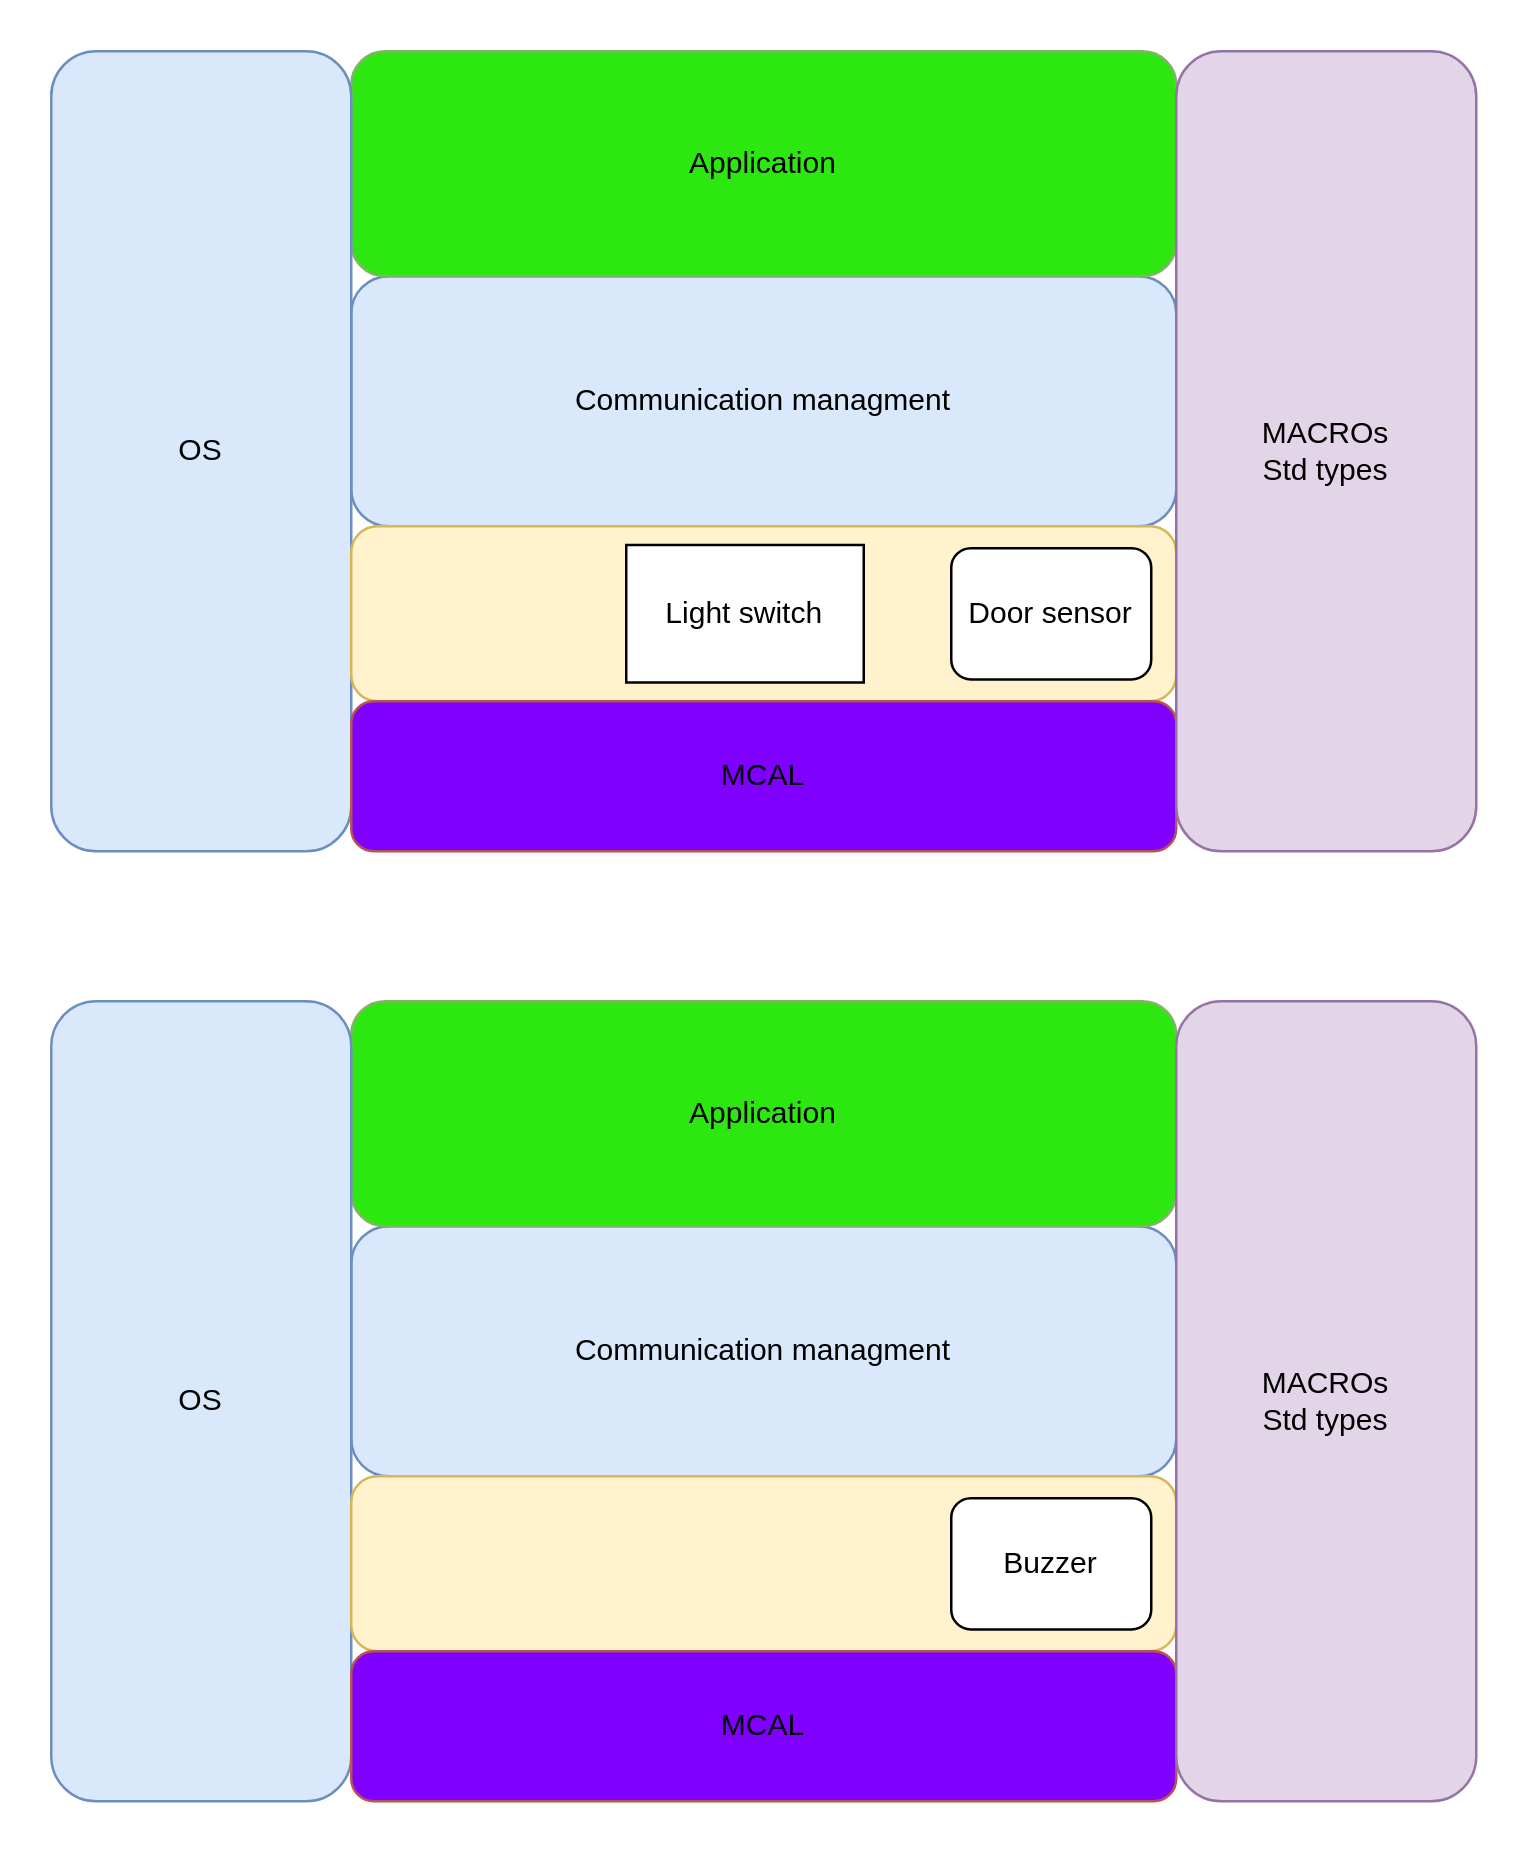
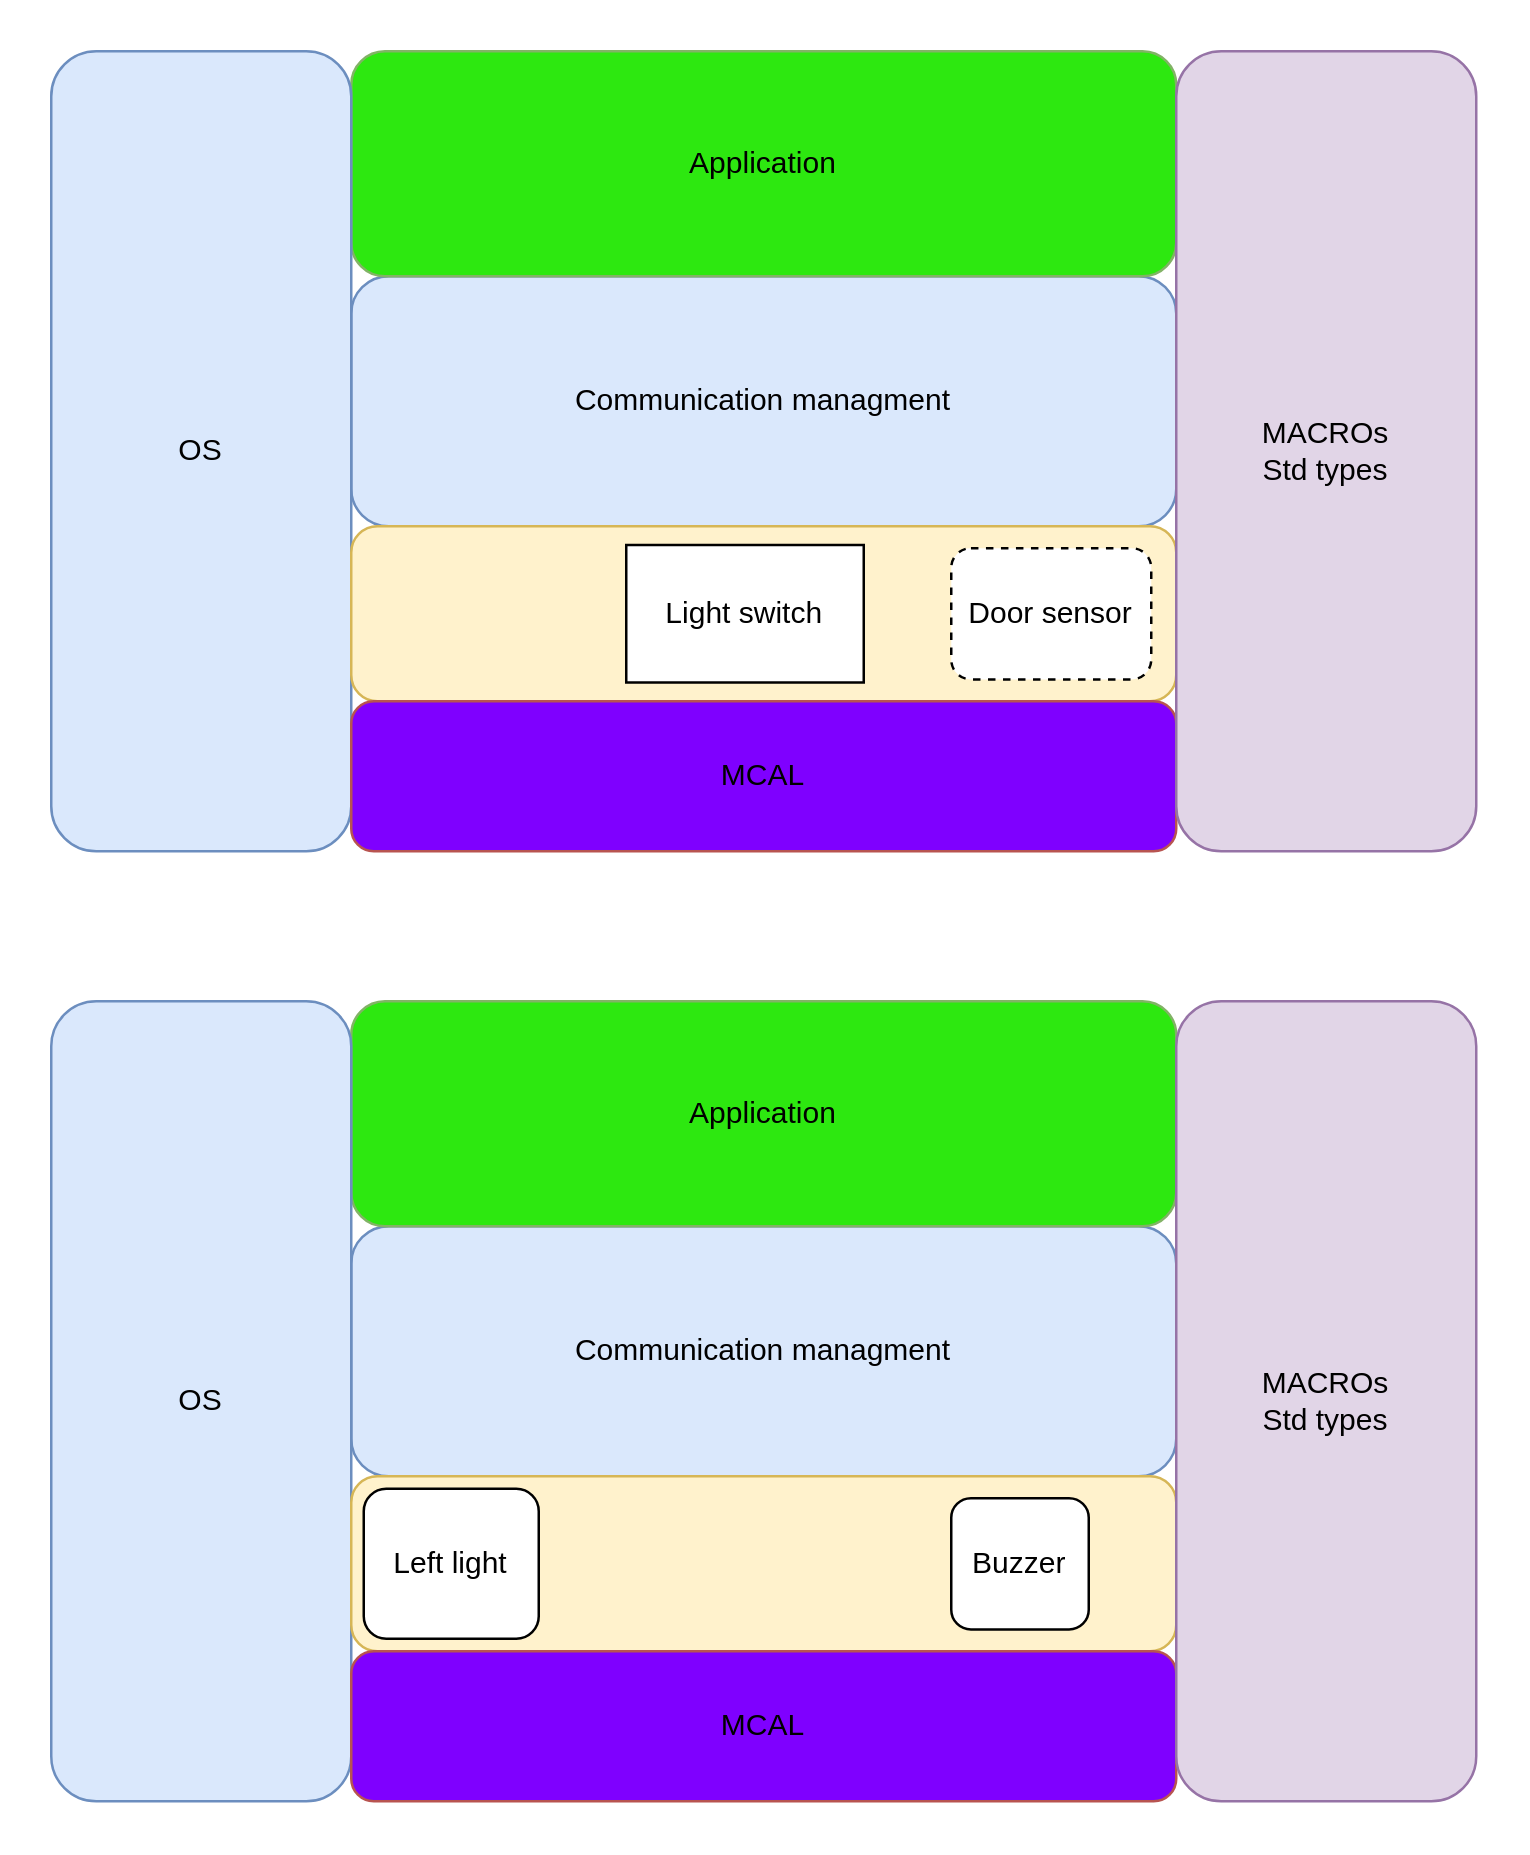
  <mxCell id="0" />
  <mxCell id="1" parent="0" />
  <mxCell id="2" value="Communication managment" style="rounded=1;whiteSpace=wrap;html=1;fillColor=#dae8fc;strokeColor=#6c8ebf;" vertex="1" parent="1"><mxGeometry x="140" y="110" width="330" height="100" as="geometry" /></mxCell>
  <mxCell id="3" value="Application" style="rounded=1;whiteSpace=wrap;html=1;fillColor=#2DE810;strokeColor=#82b366;" vertex="1" parent="1"><mxGeometry x="140" y="20" width="330" height="90" as="geometry" /></mxCell>
  <mxCell id="4" value="OS" style="rounded=1;whiteSpace=wrap;html=1;fillColor=#dae8fc;strokeColor=#6c8ebf;" vertex="1" parent="1"><mxGeometry x="20" y="20" width="120" height="320" as="geometry" /></mxCell>
  <mxCell id="5" value="" style="rounded=1;whiteSpace=wrap;html=1;fillColor=#fff2cc;strokeColor=#d6b656;" vertex="1" parent="1"><mxGeometry x="140" y="210" width="330" height="70" as="geometry" /></mxCell>
  <mxCell id="6" value="MCAL" style="rounded=1;whiteSpace=wrap;html=1;fillColor=#7F00FF;strokeColor=#b85450;" vertex="1" parent="1"><mxGeometry x="140" y="280" width="330" height="60" as="geometry" /></mxCell>
  <mxCell id="7" value="MACROs&lt;br&gt;Std types" style="rounded=1;whiteSpace=wrap;html=1;fillColor=#e1d5e7;strokeColor=#9673a6;" vertex="1" parent="1"><mxGeometry x="470" y="20" width="120" height="320" as="geometry" /></mxCell>
  <mxCell id="8" value="Light switch" style="whiteSpace=wrap;html=1;rounded=0;" vertex="1" parent="1"><mxGeometry x="250" y="217.5" width="95" height="55" as="geometry" /></mxCell>
- <mxCell id="9" value="Door sensor" style="rounded=1;whiteSpace=wrap;html=1;" vertex="1" parent="1"><mxGeometry x="380" y="218.75" width="80" height="52.5" as="geometry" /></mxCell>
+ <mxCell id="9" value="Door sensor" style="rounded=1;whiteSpace=wrap;html=1;dashed=1;" vertex="1" parent="1"><mxGeometry x="380" y="218.75" width="80" height="52.5" as="geometry" /></mxCell>
  <mxCell id="10" value="Communication managment" style="rounded=1;whiteSpace=wrap;html=1;fillColor=#dae8fc;strokeColor=#6c8ebf;" vertex="1" parent="1"><mxGeometry x="140" y="490" width="330" height="100" as="geometry" /></mxCell>
  <mxCell id="11" value="Application" style="rounded=1;whiteSpace=wrap;html=1;fillColor=#2DE810;strokeColor=#82b366;" vertex="1" parent="1"><mxGeometry x="140" y="400" width="330" height="90" as="geometry" /></mxCell>
  <mxCell id="12" value="OS" style="rounded=1;whiteSpace=wrap;html=1;fillColor=#dae8fc;strokeColor=#6c8ebf;" vertex="1" parent="1"><mxGeometry x="20" y="400" width="120" height="320" as="geometry" /></mxCell>
  <mxCell id="13" value="" style="rounded=1;whiteSpace=wrap;html=1;fillColor=#fff2cc;strokeColor=#d6b656;" vertex="1" parent="1"><mxGeometry x="140" y="590" width="330" height="70" as="geometry" /></mxCell>
  <mxCell id="14" value="MCAL" style="rounded=1;whiteSpace=wrap;html=1;fillColor=#7F00FF;strokeColor=#b85450;" vertex="1" parent="1"><mxGeometry x="140" y="660" width="330" height="60" as="geometry" /></mxCell>
  <mxCell id="15" value="MACROs&lt;br&gt;Std types" style="rounded=1;whiteSpace=wrap;html=1;fillColor=#e1d5e7;strokeColor=#9673a6;" vertex="1" parent="1"><mxGeometry x="470" y="400" width="120" height="320" as="geometry" /></mxCell>
- <mxCell id="17" value="Buzzer" style="rounded=1;whiteSpace=wrap;html=1;" vertex="1" parent="1"><mxGeometry x="380" y="598.75" width="80" height="52.5" as="geometry" /></mxCell>
+ <mxCell id="16" value="Left light" style="rounded=1;whiteSpace=wrap;html=1;" vertex="1" parent="1"><mxGeometry x="145" y="595" width="70" height="60" as="geometry" /></mxCell>
+ <mxCell id="17" value="Buzzer" style="rounded=1;whiteSpace=wrap;html=1;" vertex="1" parent="1"><mxGeometry x="380" y="598.75" width="55" height="52.5" as="geometry" /></mxCell>
